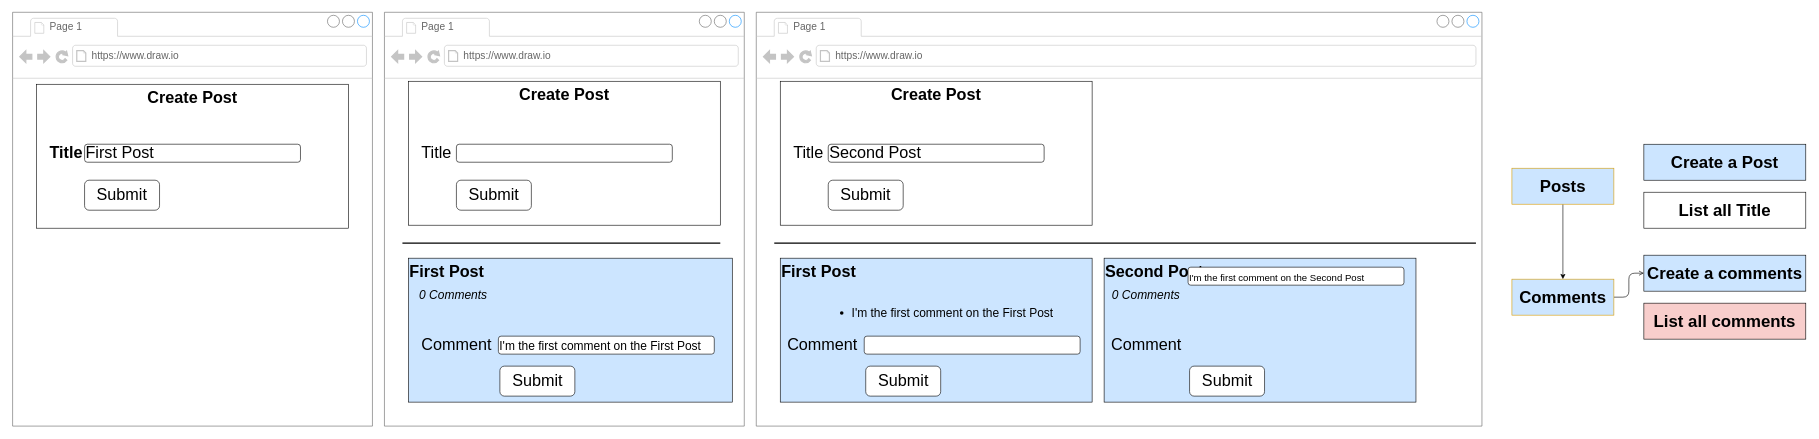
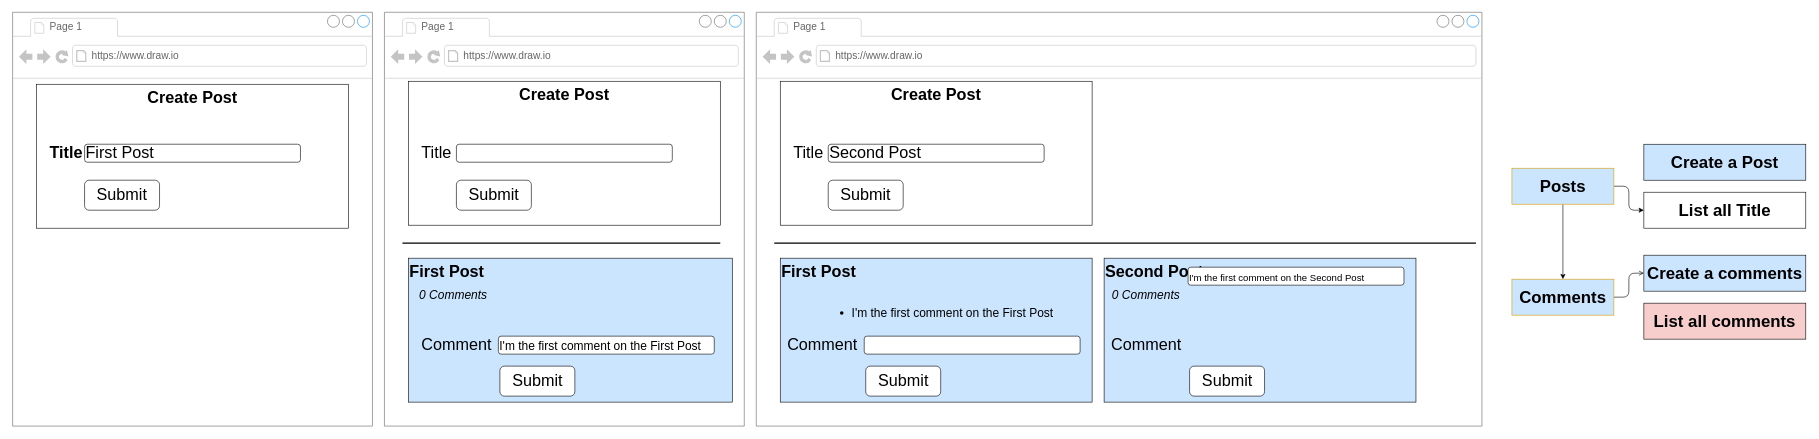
  <mxCell id="0" />
  <mxCell id="1" parent="0" />
  <mxCell id="2" value="" style="strokeWidth=1;shadow=0;dashed=0;align=center;html=1;shape=mxgraph.mockup.containers.browserWindow;rSize=0;strokeColor=#666666;strokeColor2=#008cff;strokeColor3=#c4c4c4;mainText=,;recursiveResize=0;" vertex="1" parent="1"><mxGeometry x="20" y="20" width="600" height="690" as="geometry" /></mxCell>
  <mxCell id="3" value="Page 1" style="strokeWidth=1;shadow=0;dashed=0;align=center;html=1;shape=mxgraph.mockup.containers.anchor;fontSize=17;fontColor=#666666;align=left;" vertex="1" parent="2"><mxGeometry x="60" y="12" width="110" height="26" as="geometry" /></mxCell>
  <mxCell id="4" value="https://www.draw.io" style="strokeWidth=1;shadow=0;dashed=0;align=center;html=1;shape=mxgraph.mockup.containers.anchor;rSize=0;fontSize=17;fontColor=#666666;align=left;" vertex="1" parent="2"><mxGeometry x="130" y="60" width="250" height="26" as="geometry" /></mxCell>
  <mxCell id="5" value="Create Post" style="text;html=1;fillColor=none;align=center;verticalAlign=top;whiteSpace=wrap;rounded=0;fontSize=27;fontStyle=1;strokeColor=#000000;perimeterSpacing=1;labelPosition=center;verticalLabelPosition=middle;" vertex="1" parent="2"><mxGeometry x="40" y="120" width="520" height="240" as="geometry" /></mxCell>
  <mxCell id="6" value="First Post" style="rounded=1;whiteSpace=wrap;html=1;strokeColor=#000000;fontSize=27;align=left;" vertex="1" parent="2"><mxGeometry x="120" y="220" width="360" height="30" as="geometry" /></mxCell>
  <mxCell id="7" value="Title" style="text;html=1;strokeColor=none;fillColor=none;align=left;verticalAlign=middle;whiteSpace=wrap;rounded=0;fontSize=27;fontStyle=1" vertex="1" parent="2"><mxGeometry x="60" y="220" width="60" height="30" as="geometry" /></mxCell>
  <mxCell id="8" value="Submit" style="rounded=1;whiteSpace=wrap;html=1;strokeColor=#000000;fontSize=27;align=center;" vertex="1" parent="2"><mxGeometry x="120" y="280" width="125" height="50" as="geometry" /></mxCell>
  <mxCell id="9" value="" style="strokeWidth=1;shadow=0;dashed=0;align=center;html=1;shape=mxgraph.mockup.containers.browserWindow;rSize=0;strokeColor=#666666;strokeColor2=#008cff;strokeColor3=#c4c4c4;mainText=,;recursiveResize=0;" vertex="1" parent="1"><mxGeometry x="640" y="20" width="600" height="690" as="geometry" /></mxCell>
  <mxCell id="10" value="Page 1" style="strokeWidth=1;shadow=0;dashed=0;align=center;html=1;shape=mxgraph.mockup.containers.anchor;fontSize=17;fontColor=#666666;align=left;" vertex="1" parent="9"><mxGeometry x="60" y="12" width="110" height="26" as="geometry" /></mxCell>
  <mxCell id="11" value="https://www.draw.io" style="strokeWidth=1;shadow=0;dashed=0;align=center;html=1;shape=mxgraph.mockup.containers.anchor;rSize=0;fontSize=17;fontColor=#666666;align=left;" vertex="1" parent="9"><mxGeometry x="130" y="60" width="250" height="26" as="geometry" /></mxCell>
  <mxCell id="12" value="Create Post" style="text;html=1;fillColor=none;align=center;verticalAlign=top;whiteSpace=wrap;rounded=0;fontSize=27;fontStyle=1;strokeColor=#000000;perimeterSpacing=1;labelPosition=center;verticalLabelPosition=middle;" vertex="1" parent="9"><mxGeometry x="40" y="115" width="520" height="240" as="geometry" /></mxCell>
  <mxCell id="13" value="" style="rounded=1;whiteSpace=wrap;html=1;strokeColor=#000000;fontSize=27;" vertex="1" parent="9"><mxGeometry x="120" y="220" width="360" height="30" as="geometry" /></mxCell>
  <mxCell id="14" value="Title" style="text;html=1;strokeColor=none;fillColor=none;align=left;verticalAlign=middle;whiteSpace=wrap;rounded=0;fontSize=27;" vertex="1" parent="9"><mxGeometry x="60" y="220" width="60" height="30" as="geometry" /></mxCell>
  <mxCell id="15" value="Submit" style="rounded=1;whiteSpace=wrap;html=1;strokeColor=#000000;fontSize=27;align=center;" vertex="1" parent="9"><mxGeometry x="120" y="280" width="125" height="50" as="geometry" /></mxCell>
  <mxCell id="16" value="" style="line;strokeWidth=2;html=1;rounded=1;fontSize=27;align=center;" vertex="1" parent="9"><mxGeometry x="30" y="380" width="530" height="10" as="geometry" /></mxCell>
  <mxCell id="17" value="First Post" style="text;html=1;align=left;verticalAlign=top;whiteSpace=wrap;rounded=0;fontSize=27;fontStyle=1;strokeColor=#000000;perimeterSpacing=1;labelPosition=center;verticalLabelPosition=middle;glass=0;sketch=0;shadow=0;fillColor=#CCE5FF;" vertex="1" parent="9"><mxGeometry x="40" y="410" width="540" height="240" as="geometry" /></mxCell>
  <mxCell id="18" value="&lt;font style=&quot;font-size: 20px&quot;&gt;I'm the first comment on the First Post&lt;/font&gt;" style="rounded=1;whiteSpace=wrap;html=1;strokeColor=#000000;fontSize=27;align=left;" vertex="1" parent="9"><mxGeometry x="190" y="540" width="360" height="30" as="geometry" /></mxCell>
  <mxCell id="19" value="Comment" style="text;html=1;strokeColor=none;fillColor=none;align=left;verticalAlign=middle;whiteSpace=wrap;rounded=0;fontSize=27;" vertex="1" parent="9"><mxGeometry x="60" y="540" width="60" height="30" as="geometry" /></mxCell>
  <mxCell id="20" value="Submit" style="rounded=1;whiteSpace=wrap;html=1;strokeColor=#000000;fontSize=27;align=center;" vertex="1" parent="9"><mxGeometry x="192.5" y="590" width="125" height="50" as="geometry" /></mxCell>
  <mxCell id="21" value="0 Comments" style="text;html=1;strokeColor=none;fillColor=none;align=center;verticalAlign=middle;whiteSpace=wrap;rounded=0;shadow=0;glass=0;sketch=0;fontSize=20;fontStyle=2" vertex="1" parent="9"><mxGeometry x="55" y="460" width="120" height="20" as="geometry" /></mxCell>
  <mxCell id="22" value="" style="strokeWidth=1;shadow=0;dashed=0;align=center;html=1;shape=mxgraph.mockup.containers.browserWindow;rSize=0;strokeColor=#666666;strokeColor2=#008cff;strokeColor3=#c4c4c4;mainText=,;recursiveResize=0;" vertex="1" parent="1"><mxGeometry x="1260" y="20" width="1210" height="690" as="geometry" /></mxCell>
  <mxCell id="23" value="Page 1" style="strokeWidth=1;shadow=0;dashed=0;align=center;html=1;shape=mxgraph.mockup.containers.anchor;fontSize=17;fontColor=#666666;align=left;" vertex="1" parent="22"><mxGeometry x="60" y="12" width="110" height="26" as="geometry" /></mxCell>
  <mxCell id="24" value="https://www.draw.io" style="strokeWidth=1;shadow=0;dashed=0;align=center;html=1;shape=mxgraph.mockup.containers.anchor;rSize=0;fontSize=17;fontColor=#666666;align=left;" vertex="1" parent="22"><mxGeometry x="130" y="60" width="250" height="26" as="geometry" /></mxCell>
  <mxCell id="25" value="Create Post" style="text;html=1;fillColor=none;align=center;verticalAlign=top;whiteSpace=wrap;rounded=0;fontSize=27;fontStyle=1;strokeColor=#000000;perimeterSpacing=1;labelPosition=center;verticalLabelPosition=middle;" vertex="1" parent="22"><mxGeometry x="40" y="115" width="520" height="240" as="geometry" /></mxCell>
  <mxCell id="26" value="Second Post" style="rounded=1;whiteSpace=wrap;html=1;strokeColor=#000000;fontSize=27;align=left;" vertex="1" parent="22"><mxGeometry x="120" y="220" width="360" height="30" as="geometry" /></mxCell>
  <mxCell id="27" value="Title" style="text;html=1;strokeColor=none;fillColor=none;align=left;verticalAlign=middle;whiteSpace=wrap;rounded=0;fontSize=27;" vertex="1" parent="22"><mxGeometry x="60" y="220" width="60" height="30" as="geometry" /></mxCell>
  <mxCell id="28" value="Submit" style="rounded=1;whiteSpace=wrap;html=1;strokeColor=#000000;fontSize=27;align=center;" vertex="1" parent="22"><mxGeometry x="120" y="280" width="125" height="50" as="geometry" /></mxCell>
  <mxCell id="29" value="" style="line;strokeWidth=2;html=1;rounded=1;fontSize=27;align=center;" vertex="1" parent="22"><mxGeometry x="30" y="380" width="1170" height="10" as="geometry" /></mxCell>
  <mxCell id="30" value="First Post" style="text;html=1;align=left;verticalAlign=top;whiteSpace=wrap;rounded=0;fontSize=27;fontStyle=1;strokeColor=#000000;perimeterSpacing=1;labelPosition=center;verticalLabelPosition=middle;glass=0;sketch=0;shadow=0;fillColor=#CCE5FF;" vertex="1" parent="22"><mxGeometry x="40" y="410" width="520" height="240" as="geometry" /></mxCell>
  <mxCell id="31" value="" style="rounded=1;whiteSpace=wrap;html=1;strokeColor=#000000;fontSize=27;align=left;" vertex="1" parent="22"><mxGeometry x="180" y="540" width="360" height="30" as="geometry" /></mxCell>
  <mxCell id="32" value="Comment" style="text;html=1;strokeColor=none;fillColor=none;align=left;verticalAlign=middle;whiteSpace=wrap;rounded=0;fontSize=27;" vertex="1" parent="22"><mxGeometry x="50" y="540" width="120" height="30" as="geometry" /></mxCell>
  <mxCell id="33" value="Submit" style="rounded=1;whiteSpace=wrap;html=1;strokeColor=#000000;fontSize=27;align=center;" vertex="1" parent="22"><mxGeometry x="182.5" y="590" width="125" height="50" as="geometry" /></mxCell>
  <mxCell id="34" value="&lt;ul&gt;&lt;li&gt;I'm the first comment on the First Post&lt;/li&gt;&lt;/ul&gt;" style="text;html=1;strokeColor=none;fillColor=none;align=center;verticalAlign=middle;whiteSpace=wrap;rounded=0;shadow=0;glass=0;sketch=0;fontSize=20;" vertex="1" parent="22"><mxGeometry x="95" y="490" width="425" height="20" as="geometry" /></mxCell>
  <mxCell id="35" value="Second Post" style="text;html=1;align=left;verticalAlign=top;whiteSpace=wrap;rounded=0;fontSize=27;fontStyle=1;strokeColor=#000000;perimeterSpacing=1;labelPosition=center;verticalLabelPosition=middle;glass=0;sketch=0;shadow=0;fillColor=#CCE5FF;" vertex="1" parent="22"><mxGeometry x="580" y="410" width="520" height="240" as="geometry" /></mxCell>
  <mxCell id="36" value="0 Comments" style="text;html=1;strokeColor=none;fillColor=none;align=center;verticalAlign=middle;whiteSpace=wrap;rounded=0;shadow=0;glass=0;sketch=0;fontSize=20;fontStyle=2" vertex="1" parent="22"><mxGeometry x="590" y="460" width="120" height="20" as="geometry" /></mxCell>
  <mxCell id="37" value="&lt;font style=&quot;font-size: 16px&quot;&gt;I'm the first comment on the Second Post&lt;/font&gt;" style="rounded=1;whiteSpace=wrap;html=1;strokeColor=#000000;fontSize=27;align=left;" vertex="1" parent="22"><mxGeometry x="720" y="425" width="360" height="30" as="geometry" /></mxCell>
  <mxCell id="38" value="Comment" style="text;html=1;strokeColor=none;fillColor=none;align=left;verticalAlign=middle;whiteSpace=wrap;rounded=0;fontSize=27;" vertex="1" parent="22"><mxGeometry x="590" y="540" width="120" height="30" as="geometry" /></mxCell>
  <mxCell id="39" value="Submit" style="rounded=1;whiteSpace=wrap;html=1;strokeColor=#000000;fontSize=27;align=center;" vertex="1" parent="22"><mxGeometry x="722.5" y="590" width="125" height="50" as="geometry" /></mxCell>
  <mxCell id="40" value="" style="edgeStyle=orthogonalEdgeStyle;rounded=1;orthogonalLoop=1;jettySize=auto;html=1;fontSize=28;jumpStyle=none;" edge="1" parent="1" source="42" target="46"><mxGeometry relative="1" as="geometry" /></mxCell>
+ <mxCell id="41" style="edgeStyle=orthogonalEdgeStyle;rounded=1;jumpStyle=none;orthogonalLoop=1;jettySize=auto;html=1;exitX=1;exitY=0.5;exitDx=0;exitDy=0;entryX=0;entryY=0.5;entryDx=0;entryDy=0;fontSize=28;" edge="1" parent="1" source="42" target="44"><mxGeometry relative="1" as="geometry" /></mxCell>
  <mxCell id="42" value="Posts" style="rounded=0;whiteSpace=wrap;html=1;shadow=0;glass=0;sketch=0;strokeColor=#d79b00;fillColor=#cce5ff;fontSize=28;align=center;fontStyle=1;horizontal=1;backgroundOutline=0;metaEdit=0;" vertex="1" parent="1"><mxGeometry x="2520" y="280" width="170" height="60" as="geometry" /></mxCell>
  <mxCell id="43" value="Create a Post" style="whiteSpace=wrap;html=1;rounded=0;shadow=0;fontSize=28;fontStyle=1;glass=0;sketch=0;gradientDirection=north;fillColor=#cce5ff;" vertex="1" parent="1"><mxGeometry x="2740" y="240" width="270" height="60" as="geometry" /></mxCell>
  <mxCell id="44" value="List all Title" style="whiteSpace=wrap;html=1;rounded=0;shadow=0;fontSize=28;fontStyle=1;glass=0;sketch=0;" vertex="1" parent="1"><mxGeometry x="2740" y="320" width="270" height="60" as="geometry" /></mxCell>
  <mxCell id="45" value="" style="edgeStyle=orthogonalEdgeStyle;rounded=1;orthogonalLoop=1;jettySize=auto;html=1;fontSize=28;jumpStyle=none;endArrow=open;" edge="1" parent="1" source="46" target="47"><mxGeometry relative="1" as="geometry" /></mxCell>
  <mxCell id="46" value="Comments" style="rounded=0;whiteSpace=wrap;html=1;shadow=0;glass=0;sketch=0;strokeColor=#d79b00;fillColor=#cce5ff;fontSize=28;align=center;fontStyle=1;horizontal=1;backgroundOutline=0;metaEdit=0;" vertex="1" parent="1"><mxGeometry x="2520" y="465" width="170" height="60" as="geometry" /></mxCell>
  <mxCell id="47" value="Create a comments" style="whiteSpace=wrap;html=1;rounded=0;shadow=0;fontSize=28;fontStyle=1;glass=0;sketch=0;gradientDirection=north;fillColor=#cce5ff;" vertex="1" parent="1"><mxGeometry x="2740" y="425" width="270" height="60" as="geometry" /></mxCell>
  <mxCell id="48" value="List all comments" style="whiteSpace=wrap;html=1;rounded=0;shadow=0;fontSize=28;fontStyle=1;glass=0;sketch=0;fillColor=#f8cecc;" vertex="1" parent="1"><mxGeometry x="2740" y="505" width="270" height="60" as="geometry" /></mxCell>
